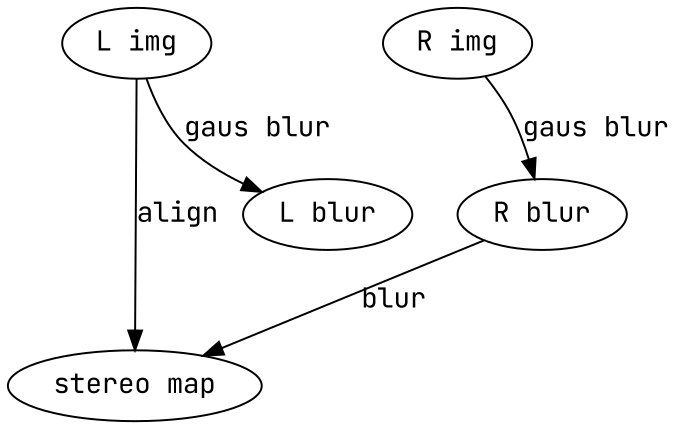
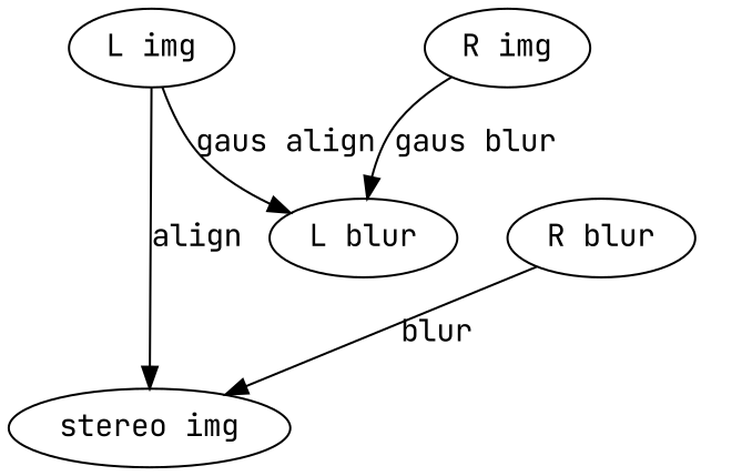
  digraph {
    fontname="JetBrains Mono"
    node [fontname="JetBrains Mono"]
    edge [fontname="JetBrains Mono"]
    n1 [label="L img"]
    n2 [label="L blur"]
-   n3 [label="stereo map"]
+   n3 [label="stereo img"]
    n4 [label="R img"]
    n5 [label="R blur"]
-   n1 -> n2 [label="gaus blur"]
+   n1 -> n2 [label="gaus align"]
    n1 -> n3 [label=align]
-   n4 -> n5 [label="gaus blur"]
+   n4 -> n2 [label="gaus blur"]
    n5 -> n3 [label=blur]
  }
